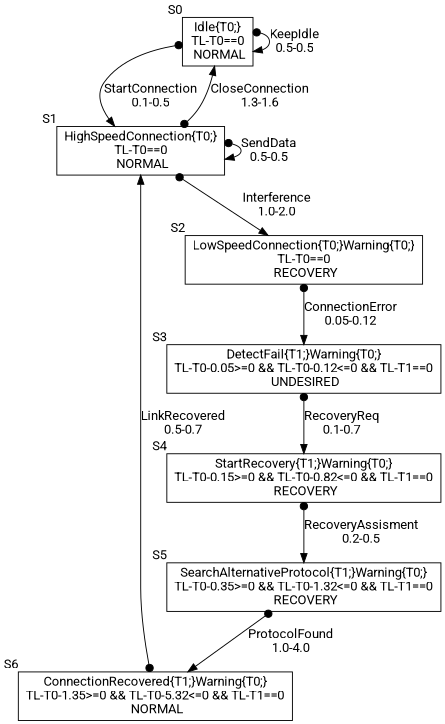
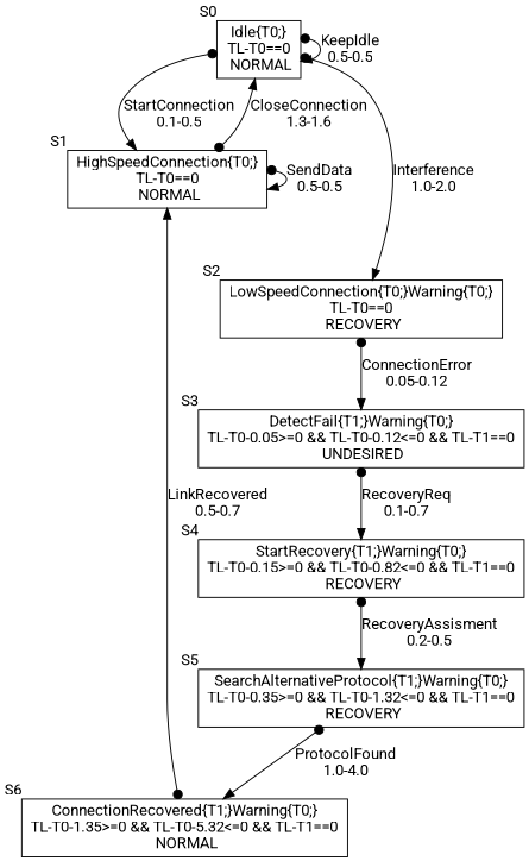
  digraph {
    fontname=Roboto
    node [fontname=Roboto shape=box]
    edge [arrowtail=dot dir=both fontname=Roboto]
    n1 [label="Idle{T0;}\nTL-T0==0\n NORMAL" xlabel=S0]
    n2 [label="HighSpeedConnection{T0;}\nTL-T0==0\n NORMAL" xlabel=S1]
    n3 [label="LowSpeedConnection{T0;}Warning{T0;}\nTL-T0==0\n RECOVERY" xlabel=S2]
    n4 [label="DetectFail{T1;}Warning{T0;}\nTL-T0-0.05>=0 && TL-T0-0.12<=0 && TL-T1==0\n UNDESIRED" xlabel=S3]
    n5 [label="StartRecovery{T1;}Warning{T0;}\nTL-T0-0.15>=0 && TL-T0-0.82<=0 && TL-T1==0\n RECOVERY" xlabel=S4]
    n6 [label="SearchAlternativeProtocol{T1;}Warning{T0;}\nTL-T0-0.35>=0 && TL-T0-1.32<=0 && TL-T1==0\n RECOVERY" xlabel=S5]
    n7 [label="ConnectionRecovered{T1;}Warning{T0;}\nTL-T0-1.35>=0 && TL-T0-5.32<=0 && TL-T1==0\n NORMAL" xlabel=S6]
    n1 -> n1 [label="KeepIdle\n0.5-0.5"]
    n1 -> n2 [label="StartConnection\n0.1-0.5"]
    n2 -> n1 [label="CloseConnection\n1.3-1.6"]
    n2 -> n2 [label="SendData\n0.5-0.5"]
-   n2 -> n3 [label="Interference\n1.0-2.0"]
+   n1 -> n3 [label="Interference\n1.0-2.0"]
    n3 -> n4 [label="ConnectionError\n0.05-0.12"]
    n4 -> n5 [label="RecoveryReq\n0.1-0.7"]
    n5 -> n6 [label="RecoveryAssisment\n0.2-0.5"]
    n6 -> n7 [label="ProtocolFound\n1.0-4.0"]
    n7 -> n2 [label="LinkRecovered\n0.5-0.7"]
  }
